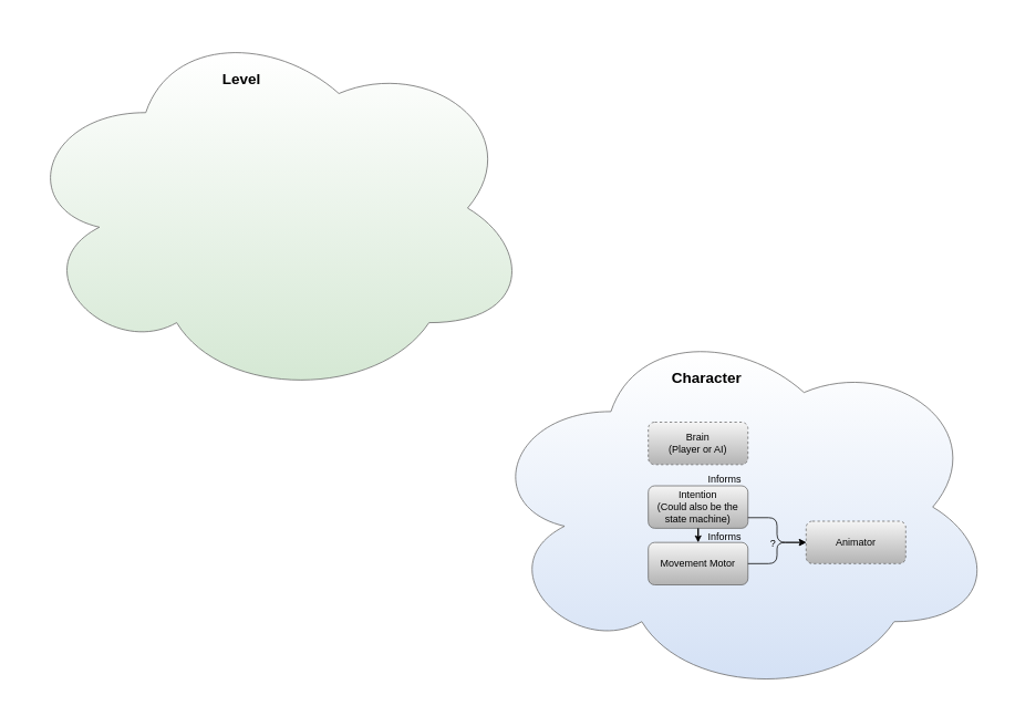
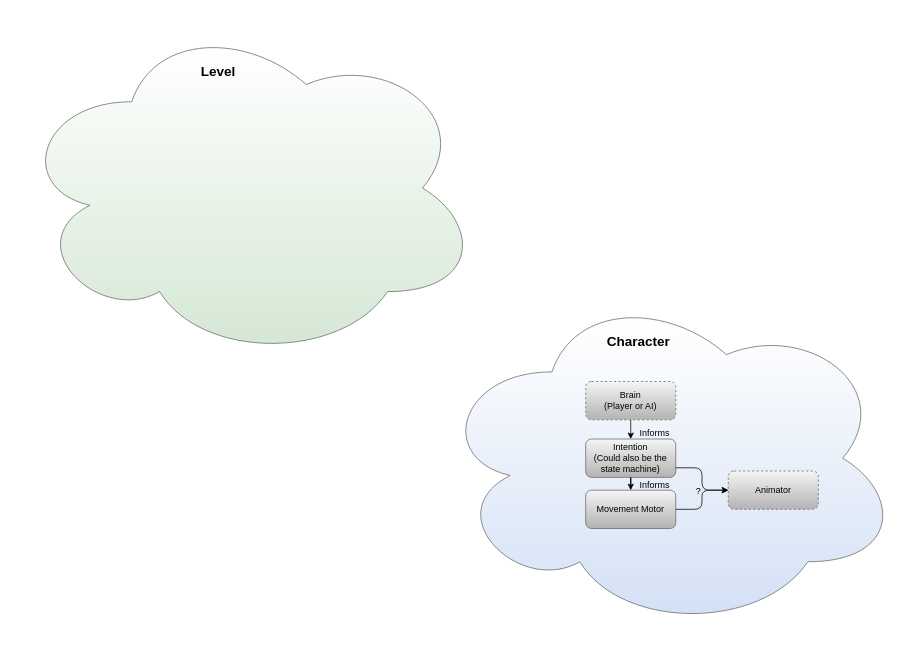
  <mxCell id="0" />
  <mxCell id="1" parent="0" />
  <mxCell id="2" value="" style="group" parent="1" vertex="1" connectable="0"><mxGeometry x="580" y="380" width="620" height="460" as="geometry" /></mxCell>
  <mxCell id="3" value="" style="ellipse;shape=cloud;whiteSpace=wrap;html=1;shadow=0;strokeColor=#666666;fillColor=#FFFFFF;gradientColor=#D4E1F5;" parent="2" vertex="1"><mxGeometry width="620" height="460" as="geometry" /></mxCell>
  <mxCell id="4" value="Brain&lt;br&gt;(Player or AI)" style="rounded=1;whiteSpace=wrap;html=1;shadow=0;strokeColor=#666666;fillColor=#f5f5f5;gradientColor=#b3b3b3;dashed=1;" parent="2" vertex="1"><mxGeometry x="200" y="127.778" width="120" height="51.111" as="geometry" /></mxCell>
  <mxCell id="5" value="Intention&lt;br&gt;(Could also be the state machine)" style="rounded=1;whiteSpace=wrap;html=1;shadow=0;strokeColor=#666666;fillColor=#f5f5f5;gradientColor=#b3b3b3;" parent="2" vertex="1"><mxGeometry x="200" y="204.444" width="120" height="51.111" as="geometry" /></mxCell>
+ <mxCell id="6" style="edgeStyle=orthogonalEdgeStyle;rounded=1;orthogonalLoop=1;jettySize=auto;html=1;exitX=0.5;exitY=1;exitDx=0;exitDy=0;entryX=0.5;entryY=0;entryDx=0;entryDy=0;" parent="2" source="4" target="5" edge="1"><mxGeometry relative="1" as="geometry" /></mxCell>
  <mxCell id="7" value="Movement Motor" style="rounded=1;whiteSpace=wrap;html=1;shadow=0;strokeColor=#666666;fillColor=#f5f5f5;gradientColor=#b3b3b3;" parent="2" vertex="1"><mxGeometry x="200" y="272.593" width="120" height="51.111" as="geometry" /></mxCell>
  <mxCell id="8" value="" style="edgeStyle=orthogonalEdgeStyle;rounded=1;orthogonalLoop=1;jettySize=auto;html=1;" parent="2" source="5" target="7" edge="1"><mxGeometry relative="1" as="geometry" /></mxCell>
  <mxCell id="9" value="&amp;nbsp;Informs" style="text;html=1;align=center;verticalAlign=middle;resizable=0;points=[];autosize=1;" parent="2" vertex="1"><mxGeometry x="260" y="187.407" width="60" height="20" as="geometry" /></mxCell>
  <mxCell id="10" value="&amp;nbsp;Informs" style="text;html=1;align=center;verticalAlign=middle;resizable=0;points=[];autosize=1;" parent="2" vertex="1"><mxGeometry x="260" y="255.556" width="60" height="20" as="geometry" /></mxCell>
  <mxCell id="11" value="Animator" style="rounded=1;whiteSpace=wrap;html=1;shadow=0;strokeColor=#666666;fillColor=#f5f5f5;gradientColor=#b3b3b3;dashed=1;" parent="2" vertex="1"><mxGeometry x="390" y="247.037" width="120" height="51.111" as="geometry" /></mxCell>
  <mxCell id="12" value="?" style="text;html=1;align=center;verticalAlign=middle;resizable=0;points=[];autosize=1;" parent="2" vertex="1"><mxGeometry x="340" y="264.074" width="20" height="20" as="geometry" /></mxCell>
  <mxCell id="13" style="edgeStyle=orthogonalEdgeStyle;rounded=1;orthogonalLoop=1;jettySize=auto;html=1;exitX=1;exitY=0.75;exitDx=0;exitDy=0;" parent="2" source="5" target="11" edge="1"><mxGeometry relative="1" as="geometry" /></mxCell>
  <mxCell id="14" style="edgeStyle=orthogonalEdgeStyle;rounded=1;orthogonalLoop=1;jettySize=auto;html=1;exitX=1;exitY=0.5;exitDx=0;exitDy=0;entryX=0;entryY=0.5;entryDx=0;entryDy=0;" parent="2" source="7" target="11" edge="1"><mxGeometry relative="1" as="geometry"><mxPoint x="360" y="281.111" as="targetPoint" /><mxPoint x="320" y="298.148" as="sourcePoint" /></mxGeometry></mxCell>
  <mxCell id="15" value="Character" style="text;html=1;align=center;verticalAlign=middle;resizable=0;points=[];autosize=1;fontStyle=1;fontSize=18;" parent="2" vertex="1"><mxGeometry x="220" y="59.63" width="100" height="30" as="geometry" /></mxCell>
  <mxCell id="16" value="" style="group" parent="1" vertex="1" connectable="0"><mxGeometry x="20" y="20" width="620" height="460" as="geometry" /></mxCell>
  <mxCell id="17" value="" style="ellipse;shape=cloud;whiteSpace=wrap;html=1;shadow=0;strokeColor=#666666;fillColor=#FFFFFF;gradientColor=#D5E8D4;" parent="16" vertex="1"><mxGeometry width="620" height="460" as="geometry" /></mxCell>
  <mxCell id="18" value="Level" style="text;html=1;align=center;verticalAlign=middle;resizable=0;points=[];autosize=1;fontStyle=1;fontSize=18;" parent="16" vertex="1"><mxGeometry x="240" y="59.63" width="60" height="30" as="geometry" /></mxCell>
